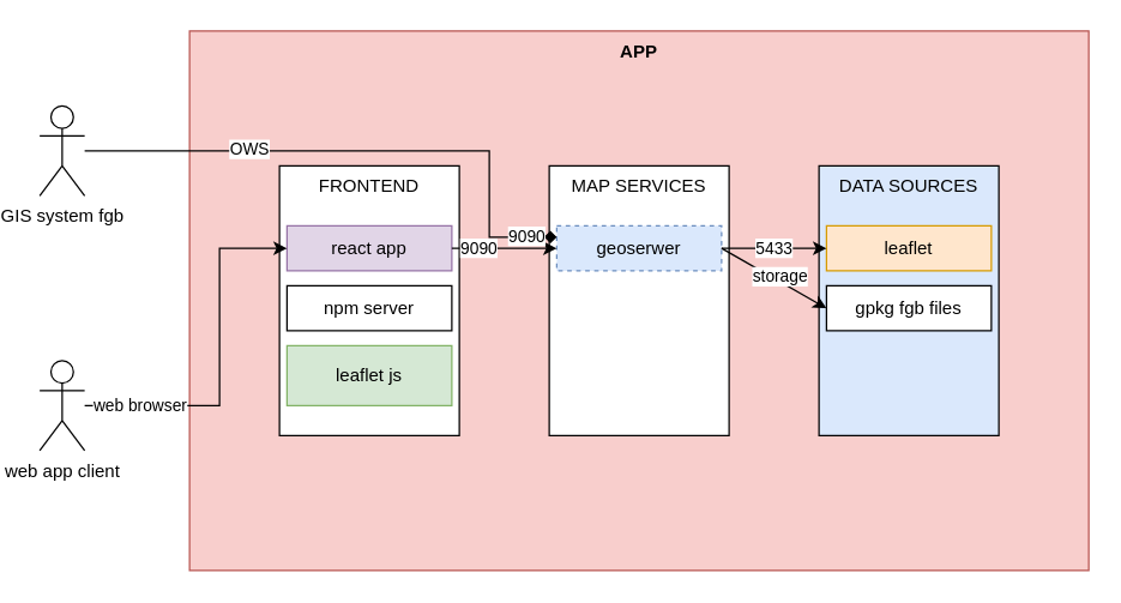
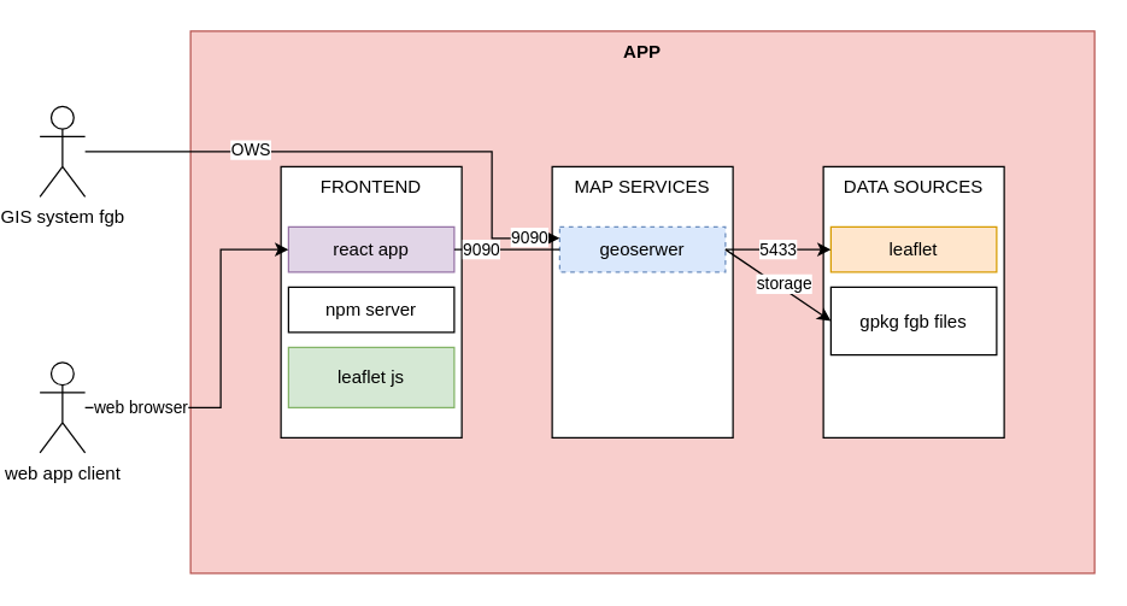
  <mxCell id="0" />
  <mxCell id="1" parent="0" />
  <mxCell id="2" value="APP" style="rounded=0;whiteSpace=wrap;html=1;verticalAlign=top;fontStyle=1;labelBackgroundColor=none;fillColor=#f8cecc;strokeColor=#b85450;" vertex="1" parent="1"><mxGeometry x="120" y="20" width="600" height="360" as="geometry" /></mxCell>
  <mxCell id="3" value="FRONTEND" style="rounded=0;whiteSpace=wrap;html=1;verticalAlign=top;" vertex="1" parent="1"><mxGeometry x="180" y="110" width="120" height="180" as="geometry" /></mxCell>
  <mxCell id="4" value="MAP SERVICES" style="rounded=0;whiteSpace=wrap;html=1;verticalAlign=top;" vertex="1" parent="1"><mxGeometry x="360" y="110" width="120" height="180" as="geometry" /></mxCell>
- <mxCell id="5" value="DATA SOURCES&lt;div&gt;&lt;br&gt;&lt;/div&gt;" style="rounded=0;whiteSpace=wrap;html=1;verticalAlign=top;fillColor=#dae8fc;" vertex="1" parent="1"><mxGeometry x="540" y="110" width="120" height="180" as="geometry" /></mxCell>
+ <mxCell id="5" value="DATA SOURCES&lt;div&gt;&lt;br&gt;&lt;/div&gt;" style="rounded=0;whiteSpace=wrap;html=1;verticalAlign=top;" vertex="1" parent="1"><mxGeometry x="540" y="110" width="120" height="180" as="geometry" /></mxCell>
  <mxCell id="6" value="react app" style="rounded=0;whiteSpace=wrap;html=1;fillColor=#e1d5e7;strokeColor=#9673a6;" vertex="1" parent="1"><mxGeometry x="185" y="150" width="110" height="30" as="geometry" /></mxCell>
  <mxCell id="7" value="npm server" style="rounded=0;whiteSpace=wrap;html=1;" vertex="1" parent="1"><mxGeometry x="185" y="190" width="110" height="30" as="geometry" /></mxCell>
  <mxCell id="8" value="leaflet js" style="rounded=0;whiteSpace=wrap;html=1;fillColor=#d5e8d4;strokeColor=#82b366;" vertex="1" parent="1"><mxGeometry x="185" y="230" width="110" height="40" as="geometry" /></mxCell>
  <mxCell id="9" value="geoserwer" style="rounded=0;whiteSpace=wrap;html=1;fillColor=#dae8fc;strokeColor=#6c8ebf;dashed=1;" vertex="1" parent="1"><mxGeometry x="365" y="150" width="110" height="30" as="geometry" /></mxCell>
  <mxCell id="10" value="leaflet" style="rounded=0;whiteSpace=wrap;html=1;fillColor=#ffe6cc;strokeColor=#d79b00;" vertex="1" parent="1"><mxGeometry x="545" y="150" width="110" height="30" as="geometry" /></mxCell>
- <mxCell id="11" value="gpkg fgb files" style="rounded=0;whiteSpace=wrap;html=1;" vertex="1" parent="1"><mxGeometry x="545" y="190" width="110" height="30" as="geometry" /></mxCell>
+ <mxCell id="11" value="gpkg fgb files" style="rounded=0;whiteSpace=wrap;html=1;" vertex="1" parent="1"><mxGeometry x="545" y="190" width="110" height="45" as="geometry" /></mxCell>
  <mxCell id="12" style="edgeStyle=orthogonalEdgeStyle;rounded=0;orthogonalLoop=1;jettySize=auto;html=1;exitX=0.5;exitY=1;exitDx=0;exitDy=0;" edge="1" parent="1" source="3" target="3"><mxGeometry relative="1" as="geometry" /></mxCell>
- <mxCell id="13" value="" style="endArrow=classic;html=1;rounded=0;exitX=1;exitY=0.5;exitDx=0;exitDy=0;entryX=0;entryY=0.5;entryDx=0;entryDy=0;" edge="1" parent="1" source="6" target="9"><mxGeometry width="50" height="50" relative="1" as="geometry"><mxPoint x="500" y="190" as="sourcePoint" /><mxPoint x="550" y="140" as="targetPoint" /></mxGeometry></mxCell>
+ <mxCell id="13" value="" style="endArrow=none;html=1;rounded=0;exitX=1;exitY=0.5;exitDx=0;exitDy=0;entryX=0;entryY=0.5;entryDx=0;entryDy=0;" edge="1" parent="1" source="6" target="9"><mxGeometry width="50" height="50" relative="1" as="geometry"><mxPoint x="500" y="190" as="sourcePoint" /><mxPoint x="550" y="140" as="targetPoint" /></mxGeometry></mxCell>
  <mxCell id="14" value="9090" style="edgeLabel;html=1;align=center;verticalAlign=middle;resizable=0;points=[];" vertex="1" connectable="0" parent="13"><mxGeometry x="-0.52" y="1" relative="1" as="geometry"><mxPoint as="offset" /></mxGeometry></mxCell>
  <mxCell id="15" value="" style="endArrow=classic;html=1;rounded=0;exitX=1;exitY=0.5;exitDx=0;exitDy=0;entryX=0;entryY=0.5;entryDx=0;entryDy=0;" edge="1" parent="1" source="9" target="10"><mxGeometry width="50" height="50" relative="1" as="geometry"><mxPoint x="500" y="190" as="sourcePoint" /><mxPoint x="550" y="140" as="targetPoint" /></mxGeometry></mxCell>
  <mxCell id="16" value="5433" style="edgeLabel;html=1;align=center;verticalAlign=middle;resizable=0;points=[];" vertex="1" connectable="0" parent="15"><mxGeometry x="-0.034" y="1" relative="1" as="geometry"><mxPoint as="offset" /></mxGeometry></mxCell>
  <mxCell id="17" value="" style="endArrow=classic;html=1;rounded=0;exitX=1;exitY=0.5;exitDx=0;exitDy=0;entryX=0;entryY=0.5;entryDx=0;entryDy=0;" edge="1" parent="1" source="9" target="11"><mxGeometry width="50" height="50" relative="1" as="geometry"><mxPoint x="500" y="190" as="sourcePoint" /><mxPoint x="550" y="140" as="targetPoint" /></mxGeometry></mxCell>
  <mxCell id="18" value="storage" style="edgeLabel;html=1;align=center;verticalAlign=middle;resizable=0;points=[];" vertex="1" connectable="0" parent="17"><mxGeometry x="0.07" y="3" relative="1" as="geometry"><mxPoint as="offset" /></mxGeometry></mxCell>
- <mxCell id="19" style="edgeStyle=orthogonalEdgeStyle;rounded=0;orthogonalLoop=1;jettySize=auto;html=1;entryX=0;entryY=0.25;entryDx=0;entryDy=0;endArrow=diamond;" edge="1" parent="1" source="22" target="9"><mxGeometry relative="1" as="geometry"><Array as="points"><mxPoint x="320" y="100" /><mxPoint x="320" y="158" /></Array></mxGeometry></mxCell>
+ <mxCell id="19" style="edgeStyle=orthogonalEdgeStyle;rounded=0;orthogonalLoop=1;jettySize=auto;html=1;entryX=0;entryY=0.25;entryDx=0;entryDy=0;" edge="1" parent="1" source="22" target="9"><mxGeometry relative="1" as="geometry"><Array as="points"><mxPoint x="320" y="100" /><mxPoint x="320" y="158" /></Array></mxGeometry></mxCell>
  <mxCell id="20" value="9090" style="edgeLabel;html=1;align=center;verticalAlign=middle;resizable=0;points=[];" vertex="1" connectable="0" parent="19"><mxGeometry x="0.891" y="2" relative="1" as="geometry"><mxPoint y="1" as="offset" /></mxGeometry></mxCell>
  <mxCell id="21" value="OWS" style="edgeLabel;html=1;align=center;verticalAlign=middle;resizable=0;points=[];" vertex="1" connectable="0" parent="19"><mxGeometry x="-0.416" y="2" relative="1" as="geometry"><mxPoint as="offset" /></mxGeometry></mxCell>
  <mxCell id="22" value="GIS system fgb&lt;div&gt;&lt;br&gt;&lt;/div&gt;" style="shape=umlActor;verticalLabelPosition=bottom;verticalAlign=top;html=1;outlineConnect=0;" vertex="1" parent="1"><mxGeometry x="20" y="70" width="30" height="60" as="geometry" /></mxCell>
  <mxCell id="23" style="edgeStyle=orthogonalEdgeStyle;rounded=0;orthogonalLoop=1;jettySize=auto;html=1;entryX=0;entryY=0.5;entryDx=0;entryDy=0;" edge="1" parent="1" source="25" target="6"><mxGeometry relative="1" as="geometry"><Array as="points"><mxPoint x="140" y="270" /><mxPoint x="140" y="165" /></Array></mxGeometry></mxCell>
  <mxCell id="24" value="web browser" style="edgeLabel;html=1;align=center;verticalAlign=middle;resizable=0;points=[];" vertex="1" connectable="0" parent="23"><mxGeometry x="-0.702" y="1" relative="1" as="geometry"><mxPoint as="offset" /></mxGeometry></mxCell>
  <mxCell id="25" value="&lt;div&gt;web app client&lt;/div&gt;&lt;div&gt;&lt;br&gt;&lt;/div&gt;" style="shape=umlActor;verticalLabelPosition=bottom;verticalAlign=top;html=1;outlineConnect=0;" vertex="1" parent="1"><mxGeometry x="20" y="240" width="30" height="60" as="geometry" /></mxCell>
